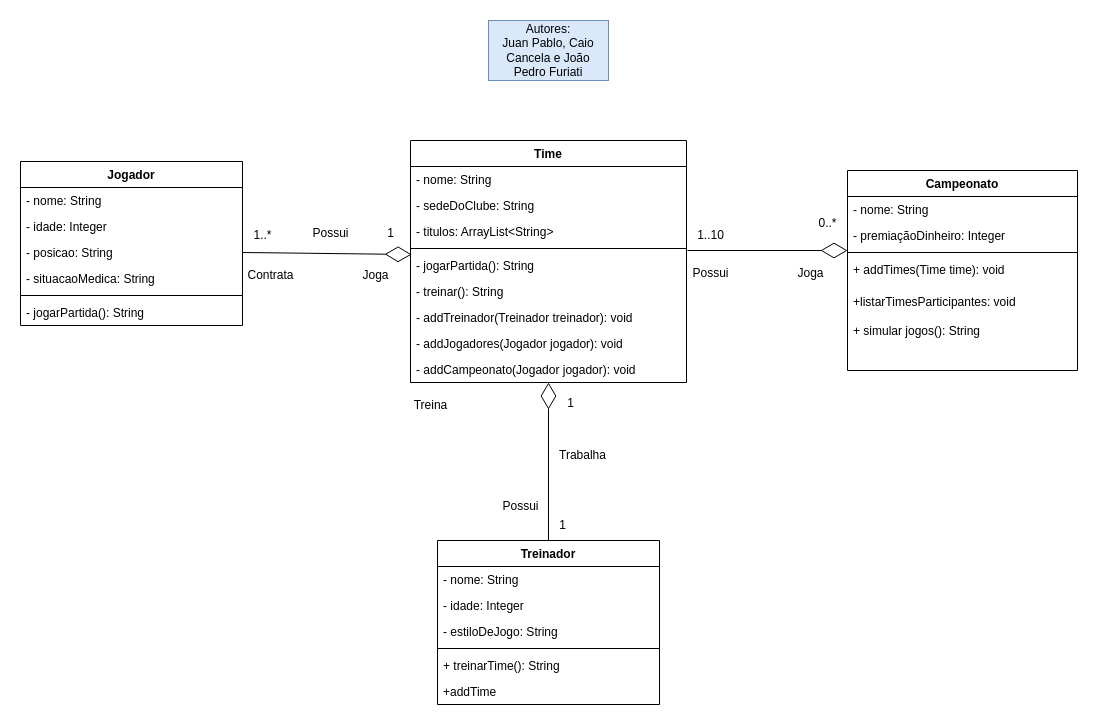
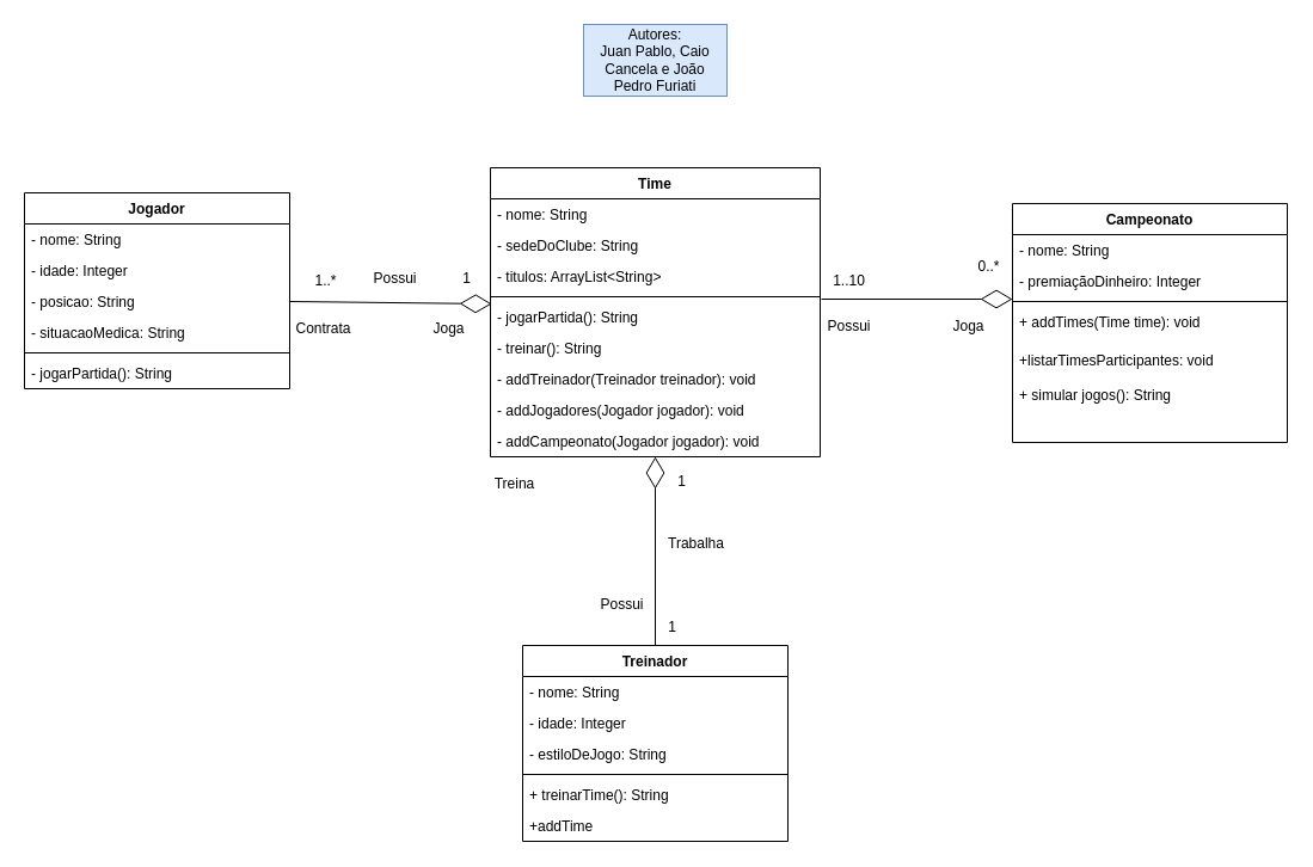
  <mxCell id="0" />
  <mxCell id="1" parent="0" />
  <mxCell id="2" value="Time" style="swimlane;fontStyle=1;align=center;verticalAlign=top;childLayout=stackLayout;horizontal=1;startSize=26;horizontalStack=0;resizeParent=1;resizeParentMax=0;resizeLast=0;collapsible=1;marginBottom=0;whiteSpace=wrap;html=1;" vertex="1" parent="1"><mxGeometry x="410" y="140" width="276" height="242" as="geometry" /></mxCell>
  <mxCell id="3" value="- nome: String" style="text;strokeColor=none;fillColor=none;align=left;verticalAlign=top;spacingLeft=4;spacingRight=4;overflow=hidden;rotatable=0;points=[[0,0.5],[1,0.5]];portConstraint=eastwest;whiteSpace=wrap;html=1;" vertex="1" parent="2"><mxGeometry y="26" width="276" height="26" as="geometry" /></mxCell>
  <mxCell id="4" value="- sedeDoClube: String" style="text;strokeColor=none;fillColor=none;align=left;verticalAlign=top;spacingLeft=4;spacingRight=4;overflow=hidden;rotatable=0;points=[[0,0.5],[1,0.5]];portConstraint=eastwest;whiteSpace=wrap;html=1;" vertex="1" parent="2"><mxGeometry y="52" width="276" height="26" as="geometry" /></mxCell>
  <mxCell id="5" value="- titulos: ArrayList&amp;lt;String&amp;gt;" style="text;strokeColor=none;fillColor=none;align=left;verticalAlign=top;spacingLeft=4;spacingRight=4;overflow=hidden;rotatable=0;points=[[0,0.5],[1,0.5]];portConstraint=eastwest;whiteSpace=wrap;html=1;" vertex="1" parent="2"><mxGeometry y="78" width="276" height="26" as="geometry" /></mxCell>
  <mxCell id="6" value="" style="line;strokeWidth=1;fillColor=none;align=left;verticalAlign=middle;spacingTop=-1;spacingLeft=3;spacingRight=3;rotatable=0;labelPosition=right;points=[];portConstraint=eastwest;strokeColor=inherit;" vertex="1" parent="2"><mxGeometry y="104" width="276" height="8" as="geometry" /></mxCell>
  <mxCell id="7" value="- jogarPartida(): String" style="text;strokeColor=none;fillColor=none;align=left;verticalAlign=top;spacingLeft=4;spacingRight=4;overflow=hidden;rotatable=0;points=[[0,0.5],[1,0.5]];portConstraint=eastwest;whiteSpace=wrap;html=1;" vertex="1" parent="2"><mxGeometry y="112" width="276" height="26" as="geometry" /></mxCell>
  <mxCell id="8" value="- treinar(): String" style="text;strokeColor=none;fillColor=none;align=left;verticalAlign=top;spacingLeft=4;spacingRight=4;overflow=hidden;rotatable=0;points=[[0,0.5],[1,0.5]];portConstraint=eastwest;whiteSpace=wrap;html=1;" vertex="1" parent="2"><mxGeometry y="138" width="276" height="26" as="geometry" /></mxCell>
  <mxCell id="9" value="- addTreinador(Treinador treinador): void" style="text;strokeColor=none;fillColor=none;align=left;verticalAlign=top;spacingLeft=4;spacingRight=4;overflow=hidden;rotatable=0;points=[[0,0.5],[1,0.5]];portConstraint=eastwest;whiteSpace=wrap;html=1;" vertex="1" parent="2"><mxGeometry y="164" width="276" height="26" as="geometry" /></mxCell>
  <mxCell id="10" value="- addJogadores(Jogador jogador): void" style="text;strokeColor=none;fillColor=none;align=left;verticalAlign=top;spacingLeft=4;spacingRight=4;overflow=hidden;rotatable=0;points=[[0,0.5],[1,0.5]];portConstraint=eastwest;whiteSpace=wrap;html=1;" vertex="1" parent="2"><mxGeometry y="190" width="276" height="26" as="geometry" /></mxCell>
  <mxCell id="11" value="- addCampeonato(Jogador jogador): void" style="text;strokeColor=none;fillColor=none;align=left;verticalAlign=top;spacingLeft=4;spacingRight=4;overflow=hidden;rotatable=0;points=[[0,0.5],[1,0.5]];portConstraint=eastwest;whiteSpace=wrap;html=1;" vertex="1" parent="2"><mxGeometry y="216" width="276" height="26" as="geometry" /></mxCell>
  <mxCell id="12" value="Treinador" style="swimlane;fontStyle=1;align=center;verticalAlign=top;childLayout=stackLayout;horizontal=1;startSize=26;horizontalStack=0;resizeParent=1;resizeParentMax=0;resizeLast=0;collapsible=1;marginBottom=0;whiteSpace=wrap;html=1;" vertex="1" parent="1"><mxGeometry x="437" y="540" width="222" height="164" as="geometry" /></mxCell>
  <mxCell id="13" value="- nome: String" style="text;strokeColor=none;fillColor=none;align=left;verticalAlign=top;spacingLeft=4;spacingRight=4;overflow=hidden;rotatable=0;points=[[0,0.5],[1,0.5]];portConstraint=eastwest;whiteSpace=wrap;html=1;" vertex="1" parent="12"><mxGeometry y="26" width="222" height="26" as="geometry" /></mxCell>
  <mxCell id="14" value="- idade: Integer" style="text;strokeColor=none;fillColor=none;align=left;verticalAlign=top;spacingLeft=4;spacingRight=4;overflow=hidden;rotatable=0;points=[[0,0.5],[1,0.5]];portConstraint=eastwest;whiteSpace=wrap;html=1;" vertex="1" parent="12"><mxGeometry y="52" width="222" height="26" as="geometry" /></mxCell>
  <mxCell id="15" value="- estiloDeJogo: String" style="text;strokeColor=none;fillColor=none;align=left;verticalAlign=top;spacingLeft=4;spacingRight=4;overflow=hidden;rotatable=0;points=[[0,0.5],[1,0.5]];portConstraint=eastwest;whiteSpace=wrap;html=1;" vertex="1" parent="12"><mxGeometry y="78" width="222" height="26" as="geometry" /></mxCell>
  <mxCell id="16" value="" style="line;strokeWidth=1;fillColor=none;align=left;verticalAlign=middle;spacingTop=-1;spacingLeft=3;spacingRight=3;rotatable=0;labelPosition=right;points=[];portConstraint=eastwest;strokeColor=inherit;" vertex="1" parent="12"><mxGeometry y="104" width="222" height="8" as="geometry" /></mxCell>
  <mxCell id="17" value="+ treinarTime(): String" style="text;strokeColor=none;fillColor=none;align=left;verticalAlign=top;spacingLeft=4;spacingRight=4;overflow=hidden;rotatable=0;points=[[0,0.5],[1,0.5]];portConstraint=eastwest;whiteSpace=wrap;html=1;" vertex="1" parent="12"><mxGeometry y="112" width="222" height="26" as="geometry" /></mxCell>
  <mxCell id="18" value="+addTime" style="text;strokeColor=none;fillColor=none;align=left;verticalAlign=top;spacingLeft=4;spacingRight=4;overflow=hidden;rotatable=0;points=[[0,0.5],[1,0.5]];portConstraint=eastwest;whiteSpace=wrap;html=1;" vertex="1" parent="12"><mxGeometry y="138" width="222" height="26" as="geometry" /></mxCell>
  <mxCell id="19" value="Campeonato" style="swimlane;fontStyle=1;align=center;verticalAlign=top;childLayout=stackLayout;horizontal=1;startSize=26;horizontalStack=0;resizeParent=1;resizeParentMax=0;resizeLast=0;collapsible=1;marginBottom=0;whiteSpace=wrap;html=1;" vertex="1" parent="1"><mxGeometry x="847" y="170" width="230" height="200" as="geometry" /></mxCell>
  <mxCell id="20" value="- nome: String" style="text;strokeColor=none;fillColor=none;align=left;verticalAlign=top;spacingLeft=4;spacingRight=4;overflow=hidden;rotatable=0;points=[[0,0.5],[1,0.5]];portConstraint=eastwest;whiteSpace=wrap;html=1;" vertex="1" parent="19"><mxGeometry y="26" width="230" height="26" as="geometry" /></mxCell>
  <mxCell id="21" value="- premiaçãoDinheiro: Integer" style="text;strokeColor=none;fillColor=none;align=left;verticalAlign=top;spacingLeft=4;spacingRight=4;overflow=hidden;rotatable=0;points=[[0,0.5],[1,0.5]];portConstraint=eastwest;whiteSpace=wrap;html=1;" vertex="1" parent="19"><mxGeometry y="52" width="230" height="26" as="geometry" /></mxCell>
  <mxCell id="22" value="" style="line;strokeWidth=1;fillColor=none;align=left;verticalAlign=middle;spacingTop=-1;spacingLeft=3;spacingRight=3;rotatable=0;labelPosition=right;points=[];portConstraint=eastwest;strokeColor=inherit;" vertex="1" parent="19"><mxGeometry y="78" width="230" height="8" as="geometry" /></mxCell>
  <mxCell id="23" value="+ addTimes(Time time): void" style="text;strokeColor=none;fillColor=none;align=left;verticalAlign=top;spacingLeft=4;spacingRight=4;overflow=hidden;rotatable=0;points=[[0,0.5],[1,0.5]];portConstraint=eastwest;whiteSpace=wrap;html=1;" vertex="1" parent="19"><mxGeometry y="86" width="230" height="32" as="geometry" /></mxCell>
  <mxCell id="24" value="&lt;div&gt;+listarTimesParticipantes: void&lt;/div&gt;&lt;div&gt;&lt;br&gt;&lt;/div&gt;+ simular jogos(): String&lt;div&gt;&lt;br&gt;&lt;/div&gt;&lt;div&gt;&lt;br&gt;&lt;/div&gt;" style="text;strokeColor=none;fillColor=none;align=left;verticalAlign=top;spacingLeft=4;spacingRight=4;overflow=hidden;rotatable=0;points=[[0,0.5],[1,0.5]];portConstraint=eastwest;whiteSpace=wrap;html=1;" vertex="1" parent="19"><mxGeometry y="118" width="230" height="82" as="geometry" /></mxCell>
  <mxCell id="25" value="Jogador" style="swimlane;fontStyle=1;align=center;verticalAlign=top;childLayout=stackLayout;horizontal=1;startSize=26;horizontalStack=0;resizeParent=1;resizeParentMax=0;resizeLast=0;collapsible=1;marginBottom=0;whiteSpace=wrap;html=1;" vertex="1" parent="1"><mxGeometry x="20" y="161" width="222" height="164" as="geometry" /></mxCell>
  <mxCell id="26" value="- nome: String" style="text;strokeColor=none;fillColor=none;align=left;verticalAlign=top;spacingLeft=4;spacingRight=4;overflow=hidden;rotatable=0;points=[[0,0.5],[1,0.5]];portConstraint=eastwest;whiteSpace=wrap;html=1;" vertex="1" parent="25"><mxGeometry y="26" width="222" height="26" as="geometry" /></mxCell>
  <mxCell id="27" value="- idade: Integer" style="text;strokeColor=none;fillColor=none;align=left;verticalAlign=top;spacingLeft=4;spacingRight=4;overflow=hidden;rotatable=0;points=[[0,0.5],[1,0.5]];portConstraint=eastwest;whiteSpace=wrap;html=1;" vertex="1" parent="25"><mxGeometry y="52" width="222" height="26" as="geometry" /></mxCell>
  <mxCell id="28" value="- posicao: String" style="text;strokeColor=none;fillColor=none;align=left;verticalAlign=top;spacingLeft=4;spacingRight=4;overflow=hidden;rotatable=0;points=[[0,0.5],[1,0.5]];portConstraint=eastwest;whiteSpace=wrap;html=1;" vertex="1" parent="25"><mxGeometry y="78" width="222" height="26" as="geometry" /></mxCell>
  <mxCell id="29" value="- situacaoMedica: String" style="text;strokeColor=none;fillColor=none;align=left;verticalAlign=top;spacingLeft=4;spacingRight=4;overflow=hidden;rotatable=0;points=[[0,0.5],[1,0.5]];portConstraint=eastwest;whiteSpace=wrap;html=1;" vertex="1" parent="25"><mxGeometry y="104" width="222" height="26" as="geometry" /></mxCell>
  <mxCell id="30" value="" style="line;strokeWidth=1;fillColor=none;align=left;verticalAlign=middle;spacingTop=-1;spacingLeft=3;spacingRight=3;rotatable=0;labelPosition=right;points=[];portConstraint=eastwest;strokeColor=inherit;" vertex="1" parent="25"><mxGeometry y="130" width="222" height="8" as="geometry" /></mxCell>
  <mxCell id="31" value="- jogarPartida(): String" style="text;strokeColor=none;fillColor=none;align=left;verticalAlign=top;spacingLeft=4;spacingRight=4;overflow=hidden;rotatable=0;points=[[0,0.5],[1,0.5]];portConstraint=eastwest;whiteSpace=wrap;html=1;" vertex="1" parent="25"><mxGeometry y="138" width="222" height="26" as="geometry" /></mxCell>
  <mxCell id="32" value="" style="endArrow=diamondThin;endFill=0;endSize=24;html=1;rounded=0;entryX=0.004;entryY=0.154;entryDx=0;entryDy=0;entryPerimeter=0;exitX=1;exitY=0.5;exitDx=0;exitDy=0;" edge="1" parent="1" source="28"><mxGeometry width="160" relative="1" as="geometry"><mxPoint x="200.998" y="250.004" as="sourcePoint" /><mxPoint x="411.104" y="254.004" as="targetPoint" /></mxGeometry></mxCell>
  <mxCell id="33" value="" style="endArrow=diamondThin;endFill=0;endSize=24;html=1;rounded=0;" edge="1" parent="1"><mxGeometry width="160" relative="1" as="geometry"><mxPoint x="687" y="250" as="sourcePoint" /><mxPoint x="847" y="250" as="targetPoint" /></mxGeometry></mxCell>
- <mxCell id="34" value="1..*" style="text;html=1;align=center;verticalAlign=middle;resizable=0;points=[];autosize=1;strokeColor=none;fillColor=none;" vertex="1" parent="1"><mxGeometry x="242" y="220" width="40" height="30" as="geometry" /></mxCell>
+ <mxCell id="34" value="1..*" style="text;html=1;align=center;verticalAlign=middle;resizable=0;points=[];autosize=1;strokeColor=none;fillColor=none;" vertex="1" parent="1"><mxGeometry x="252" y="220" width="40" height="30" as="geometry" /></mxCell>
  <mxCell id="35" value="1" style="text;html=1;align=center;verticalAlign=middle;resizable=0;points=[];autosize=1;strokeColor=none;fillColor=none;" vertex="1" parent="1"><mxGeometry x="547" y="510" width="30" height="30" as="geometry" /></mxCell>
  <mxCell id="36" value="" style="endArrow=diamondThin;endFill=0;endSize=24;html=1;rounded=0;exitX=0.5;exitY=0;exitDx=0;exitDy=0;" edge="1" parent="1" source="12" target="11"><mxGeometry width="160" relative="1" as="geometry"><mxPoint x="209" y="265" as="sourcePoint" /><mxPoint x="418" y="263" as="targetPoint" /></mxGeometry></mxCell>
  <mxCell id="37" value="Autores:&lt;div&gt;Juan Pablo, Caio Cancela e João Pedro Furiati&lt;/div&gt;" style="whiteSpace=wrap;html=1;fillColor=#dae8fc;strokeColor=#6c8ebf;" vertex="1" parent="1"><mxGeometry x="488" y="20" width="120" height="60" as="geometry" /></mxCell>
  <mxCell id="38" value="Treina" style="text;html=1;align=center;verticalAlign=middle;resizable=0;points=[];autosize=1;strokeColor=none;fillColor=none;" vertex="1" parent="1"><mxGeometry x="400" y="390" width="60" height="30" as="geometry" /></mxCell>
  <mxCell id="39" value="Contrata" style="text;html=1;align=center;verticalAlign=middle;resizable=0;points=[];autosize=1;strokeColor=none;fillColor=none;" vertex="1" parent="1"><mxGeometry x="235" y="260" width="70" height="30" as="geometry" /></mxCell>
  <mxCell id="40" value="Joga" style="text;html=1;align=center;verticalAlign=middle;resizable=0;points=[];autosize=1;strokeColor=none;fillColor=none;" vertex="1" parent="1"><mxGeometry x="350" y="260" width="50" height="30" as="geometry" /></mxCell>
  <mxCell id="41" value="1..10" style="text;html=1;align=center;verticalAlign=middle;resizable=0;points=[];autosize=1;strokeColor=none;fillColor=none;" vertex="1" parent="1"><mxGeometry x="685" y="220" width="50" height="30" as="geometry" /></mxCell>
  <mxCell id="42" value="0..*" style="text;html=1;align=center;verticalAlign=middle;resizable=0;points=[];autosize=1;strokeColor=none;fillColor=none;" vertex="1" parent="1"><mxGeometry x="807" y="208" width="40" height="30" as="geometry" /></mxCell>
  <mxCell id="43" value="Possui" style="text;html=1;align=center;verticalAlign=middle;resizable=0;points=[];autosize=1;strokeColor=none;fillColor=none;" vertex="1" parent="1"><mxGeometry x="680" y="258" width="60" height="30" as="geometry" /></mxCell>
  <mxCell id="44" value="Joga" style="text;html=1;align=center;verticalAlign=middle;resizable=0;points=[];autosize=1;strokeColor=none;fillColor=none;" vertex="1" parent="1"><mxGeometry x="785" y="258" width="50" height="30" as="geometry" /></mxCell>
  <mxCell id="45" value="Trabalha" style="text;html=1;align=center;verticalAlign=middle;resizable=0;points=[];autosize=1;strokeColor=none;fillColor=none;" vertex="1" parent="1"><mxGeometry x="547" y="440" width="70" height="30" as="geometry" /></mxCell>
  <mxCell id="46" value="Possui&lt;div&gt;&lt;br&gt;&lt;/div&gt;" style="text;html=1;align=center;verticalAlign=middle;resizable=0;points=[];autosize=1;strokeColor=none;fillColor=none;" vertex="1" parent="1"><mxGeometry x="490" y="493" width="60" height="40" as="geometry" /></mxCell>
  <mxCell id="47" value="Possui" style="text;html=1;align=center;verticalAlign=middle;resizable=0;points=[];autosize=1;strokeColor=none;fillColor=none;" vertex="1" parent="1"><mxGeometry x="300" y="218" width="60" height="30" as="geometry" /></mxCell>
  <mxCell id="48" value="1" style="text;html=1;align=center;verticalAlign=middle;resizable=0;points=[];autosize=1;strokeColor=none;fillColor=none;" vertex="1" parent="1"><mxGeometry x="375" y="218" width="30" height="30" as="geometry" /></mxCell>
  <mxCell id="49" value="1" style="text;html=1;align=center;verticalAlign=middle;resizable=0;points=[];autosize=1;strokeColor=none;fillColor=none;" vertex="1" parent="1"><mxGeometry x="555" y="388" width="30" height="30" as="geometry" /></mxCell>
